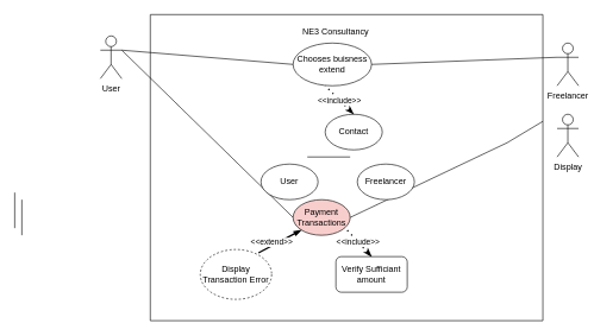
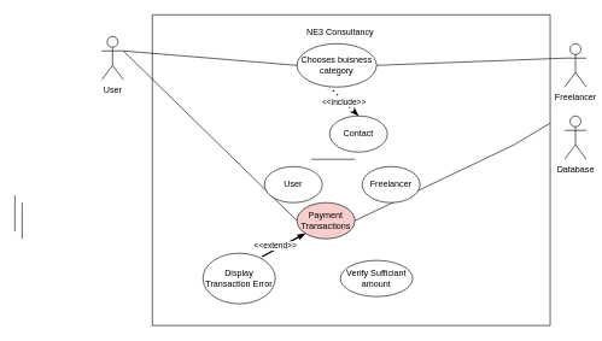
  <mxCell id="0" />
  <mxCell id="1" parent="0" />
  <mxCell id="2" value="User" style="shape=umlActor;verticalLabelPosition=bottom;verticalAlign=top;html=1;outlineConnect=0;" vertex="1" parent="1"><mxGeometry x="140" y="50" width="30" height="60" as="geometry" /></mxCell>
- <mxCell id="3" value="Display" style="shape=umlActor;verticalLabelPosition=bottom;verticalAlign=top;html=1;outlineConnect=0;" vertex="1" parent="1"><mxGeometry x="780" y="160" width="30" height="60" as="geometry" /></mxCell>
+ <mxCell id="3" value="Database" style="shape=umlActor;verticalLabelPosition=bottom;verticalAlign=top;html=1;outlineConnect=0;" vertex="1" parent="1"><mxGeometry x="780" y="160" width="30" height="60" as="geometry" /></mxCell>
  <mxCell id="4" value="NE3 Consultancy" style="text;html=1;strokeColor=none;fillColor=none;align=center;verticalAlign=middle;whiteSpace=wrap;rounded=0;" vertex="1" parent="1"><mxGeometry x="420" y="30" width="100" height="30" as="geometry" /></mxCell>
- <mxCell id="5" value="Chooses buisness extend" style="ellipse;whiteSpace=wrap;html=1;" vertex="1" parent="1"><mxGeometry x="410" y="60" width="110" height="60" as="geometry" /></mxCell>
+ <mxCell id="5" value="Chooses buisness category" style="ellipse;whiteSpace=wrap;html=1;" vertex="1" parent="1"><mxGeometry x="410" y="60" width="110" height="60" as="geometry" /></mxCell>
  <mxCell id="6" value="" style="endArrow=none;html=1;rounded=0;entryX=0;entryY=0.5;entryDx=0;entryDy=0;exitX=1;exitY=0.333;exitDx=0;exitDy=0;exitPerimeter=0;" edge="1" parent="1" source="2" target="5"><mxGeometry width="50" height="50" relative="1" as="geometry"><mxPoint x="160" y="130" as="sourcePoint" /><mxPoint x="210" y="80" as="targetPoint" /></mxGeometry></mxCell>
  <mxCell id="7" value="Contact" style="ellipse;whiteSpace=wrap;html=1;" vertex="1" parent="1"><mxGeometry x="455" y="160" width="80" height="50" as="geometry" /></mxCell>
  <mxCell id="8" value="Freelancer" style="shape=umlActor;verticalLabelPosition=bottom;verticalAlign=top;html=1;outlineConnect=0;" vertex="1" parent="1"><mxGeometry x="780" y="60" width="30" height="60" as="geometry" /></mxCell>
  <mxCell id="9" value="" style="endArrow=none;dashed=1;html=1;dashPattern=1 3;strokeWidth=2;rounded=0;exitX=0.5;exitY=0;exitDx=0;exitDy=0;endFill=0;startArrow=classicThin;startFill=1;" edge="1" parent="1" source="7"><mxGeometry width="50" height="50" relative="1" as="geometry"><mxPoint x="405" y="170" as="sourcePoint" /><mxPoint x="455" y="120" as="targetPoint" /></mxGeometry></mxCell>
  <mxCell id="10" value="&amp;lt;&amp;lt;include&amp;gt;&amp;gt;" style="edgeLabel;html=1;align=center;verticalAlign=middle;resizable=0;points=[];" vertex="1" connectable="0" parent="9"><mxGeometry x="0.29" relative="1" as="geometry"><mxPoint x="5" y="6" as="offset" /></mxGeometry></mxCell>
  <mxCell id="11" value="" style="endArrow=none;html=1;rounded=0;exitX=1;exitY=0.5;exitDx=0;exitDy=0;" edge="1" parent="1" source="13"><mxGeometry width="50" height="50" relative="1" as="geometry"><mxPoint x="710" y="280" as="sourcePoint" /><mxPoint x="760" y="170" as="targetPoint" /><Array as="points"><mxPoint x="710" y="200" /></Array></mxGeometry></mxCell>
  <mxCell id="12" value="" style="endArrow=none;html=1;rounded=0;entryX=0;entryY=0.5;entryDx=0;entryDy=0;exitX=1;exitY=0.333;exitDx=0;exitDy=0;exitPerimeter=0;" edge="1" parent="1" source="2" target="13"><mxGeometry width="50" height="50" relative="1" as="geometry"><mxPoint x="170" y="130" as="sourcePoint" /><mxPoint x="210" y="280" as="targetPoint" /></mxGeometry></mxCell>
  <mxCell id="13" value="Payment Transactions" style="ellipse;whiteSpace=wrap;html=1;fillColor=#f8cecc;" vertex="1" parent="1"><mxGeometry x="410" y="280" width="80" height="50" as="geometry" /></mxCell>
- <mxCell id="14" value="" style="endArrow=none;dashed=1;html=1;dashPattern=1 3;strokeWidth=2;rounded=0;endFill=0;startArrow=classicThin;startFill=1;exitX=0.5;exitY=0;exitDx=0;exitDy=0;entryX=0.907;entryY=0.787;entryDx=0;entryDy=0;entryPerimeter=0;" edge="1" parent="1" source="22" target="13"><mxGeometry width="50" height="50" relative="1" as="geometry"><mxPoint x="492.5" y="285" as="sourcePoint" /><mxPoint x="447.5" y="255" as="targetPoint" /></mxGeometry></mxCell>
- <mxCell id="15" value="&amp;lt;&amp;lt;include&amp;gt;&amp;gt;" style="edgeLabel;html=1;align=center;verticalAlign=middle;resizable=0;points=[];" vertex="1" connectable="0" parent="14"><mxGeometry x="0.29" relative="1" as="geometry"><mxPoint x="5" y="6" as="offset" /></mxGeometry></mxCell>
  <mxCell id="16" value="" style="endArrow=blockThin;dashed=0;html=1;dashPattern=1 3;strokeWidth=2;rounded=0;entryX=0;entryY=1;entryDx=0;entryDy=0;endFill=1;exitX=0.816;exitY=0.066;exitDx=0;exitDy=0;exitPerimeter=0;" edge="1" parent="1" source="21" target="13"><mxGeometry width="50" height="50" relative="1" as="geometry"><mxPoint x="390" y="290" as="sourcePoint" /><mxPoint x="440" y="240" as="targetPoint" /></mxGeometry></mxCell>
  <mxCell id="17" value="&amp;lt;&amp;lt;extend&amp;gt;&amp;gt;" style="edgeLabel;html=1;align=center;verticalAlign=middle;resizable=0;points=[];" vertex="1" connectable="0" parent="16"><mxGeometry x="-0.257" relative="1" as="geometry"><mxPoint x="-4" y="-3" as="offset" /></mxGeometry></mxCell>
  <mxCell id="18" value="" style="endArrow=none;html=1;rounded=0;exitX=1;exitY=0.5;exitDx=0;exitDy=0;entryX=0;entryY=0.333;entryDx=0;entryDy=0;entryPerimeter=0;" edge="1" parent="1" source="5" target="8"><mxGeometry width="50" height="50" relative="1" as="geometry"><mxPoint x="710" y="130" as="sourcePoint" /><mxPoint x="760" y="80" as="targetPoint" /></mxGeometry></mxCell>
  <mxCell id="19" value="" style="swimlane;startSize=0;" vertex="1" parent="1"><mxGeometry x="210" y="20" width="550" height="430" as="geometry" /></mxCell>
  <mxCell id="20" value="User" style="ellipse;whiteSpace=wrap;html=1;" vertex="1" parent="19"><mxGeometry x="155" y="210" width="80" height="50" as="geometry" /></mxCell>
- <mxCell id="21" value="Display Transaction Error" style="ellipse;whiteSpace=wrap;html=1;dashed=1;" vertex="1" parent="19"><mxGeometry x="70" y="330" width="100" height="70" as="geometry" /></mxCell>
- <mxCell id="22" value="Verify Sufficiant amount" style="whiteSpace=wrap;html=1;rounded=1;" vertex="1" parent="19"><mxGeometry x="260" y="340" width="100" height="50" as="geometry" /></mxCell>
+ <mxCell id="21" value="Display Transaction Error" style="ellipse;whiteSpace=wrap;html=1;" vertex="1" parent="19"><mxGeometry x="70" y="330" width="100" height="70" as="geometry" /></mxCell>
+ <mxCell id="22" value="Verify Sufficiant amount" style="ellipse;whiteSpace=wrap;html=1;" vertex="1" parent="19"><mxGeometry x="260" y="340" width="100" height="50" as="geometry" /></mxCell>
  <mxCell id="23" value="" style="endArrow=none;html=1;rounded=0;" edge="1" parent="19"><mxGeometry width="50" height="50" relative="1" as="geometry"><mxPoint x="220" y="200" as="sourcePoint" /><mxPoint x="280" y="200" as="targetPoint" /></mxGeometry></mxCell>
  <mxCell id="24" value="Freelancer" style="ellipse;whiteSpace=wrap;html=1;" vertex="1" parent="19"><mxGeometry x="290" y="210" width="80" height="50" as="geometry" /></mxCell>
  <mxCell id="25" value="" style="endArrow=none;html=1;rounded=0;" edge="1" parent="1"><mxGeometry width="50" height="50" relative="1" as="geometry"><mxPoint x="20" y="320" as="sourcePoint" /><mxPoint x="20" y="270" as="targetPoint" /></mxGeometry></mxCell>
  <mxCell id="26" value="" style="endArrow=none;html=1;rounded=0;" edge="1" parent="1"><mxGeometry width="50" height="50" relative="1" as="geometry"><mxPoint x="30" y="330" as="sourcePoint" /><mxPoint x="30" y="280" as="targetPoint" /></mxGeometry></mxCell>
